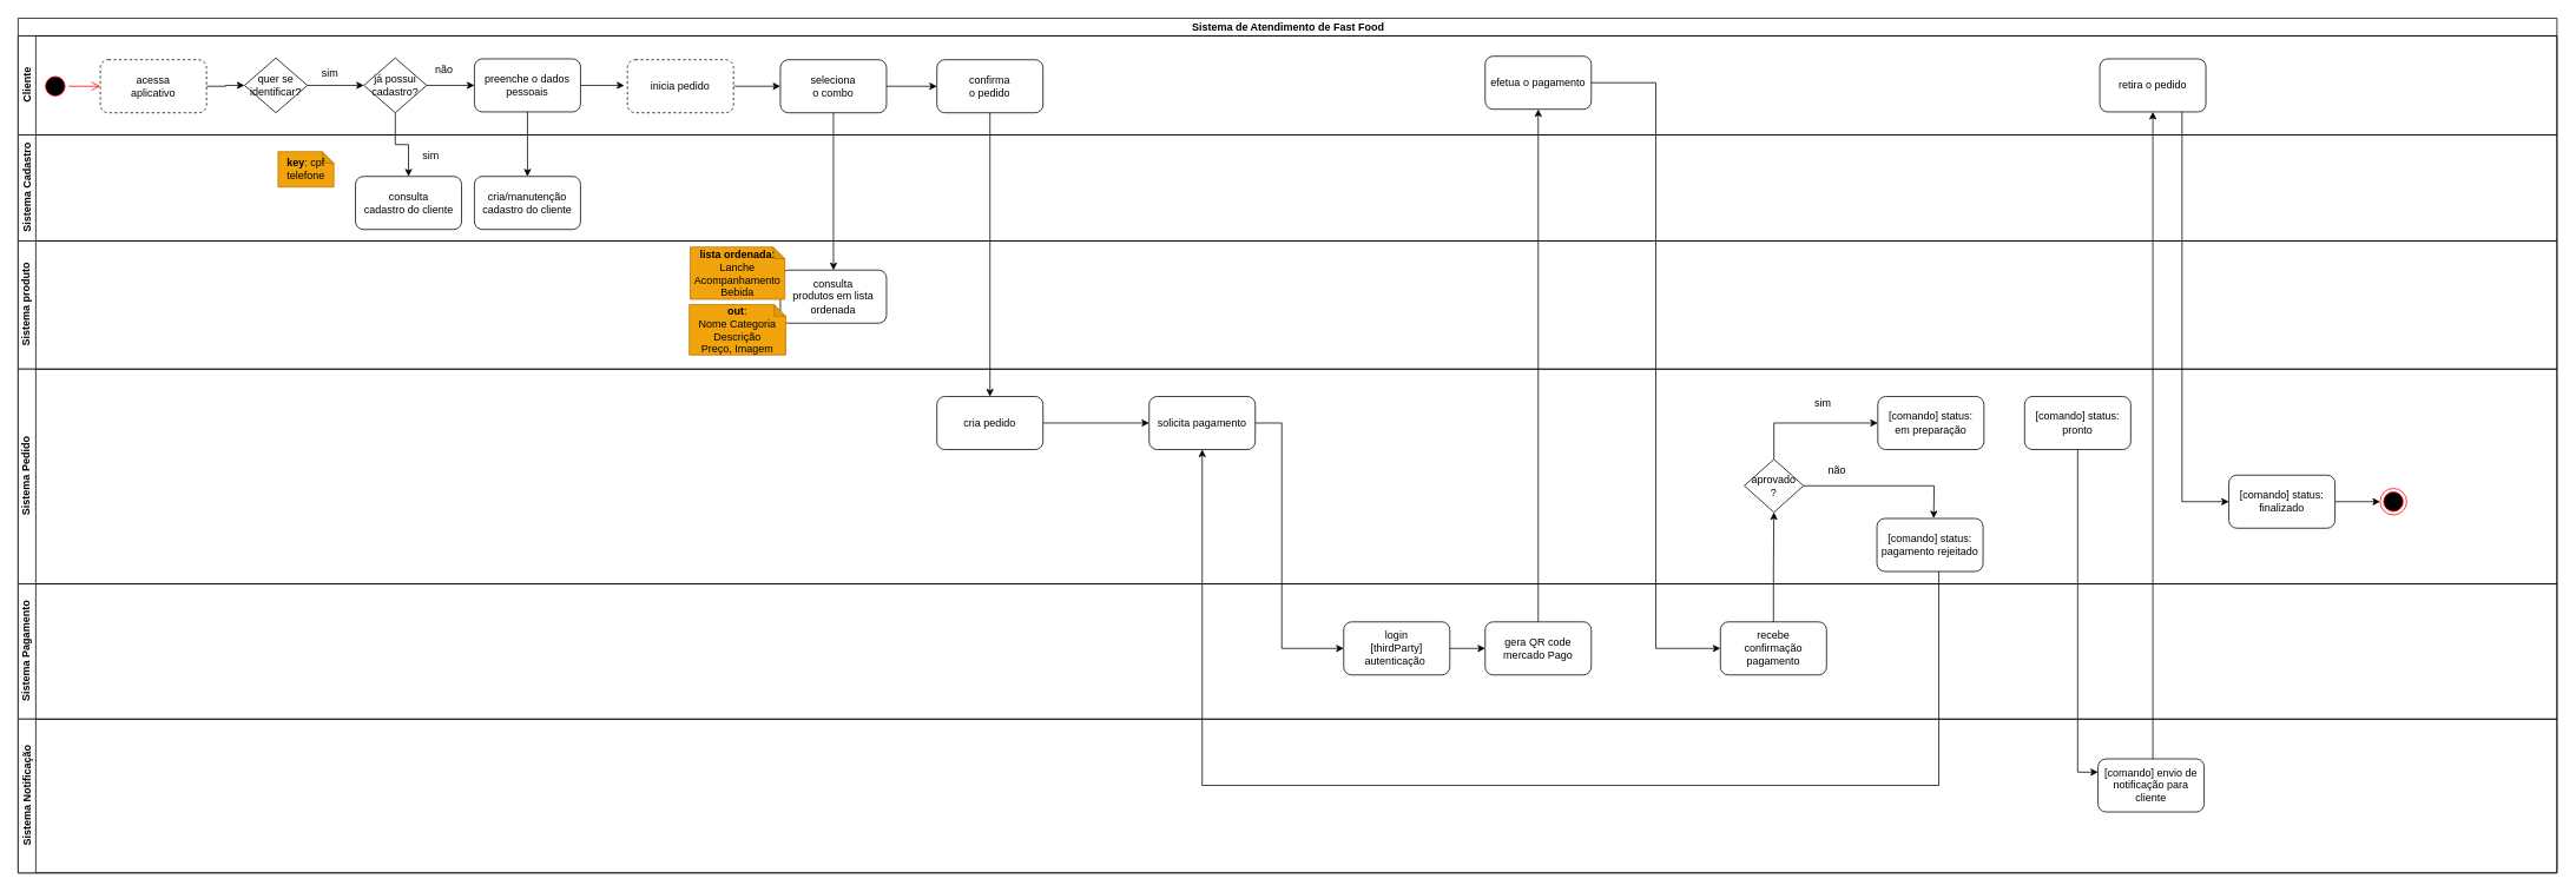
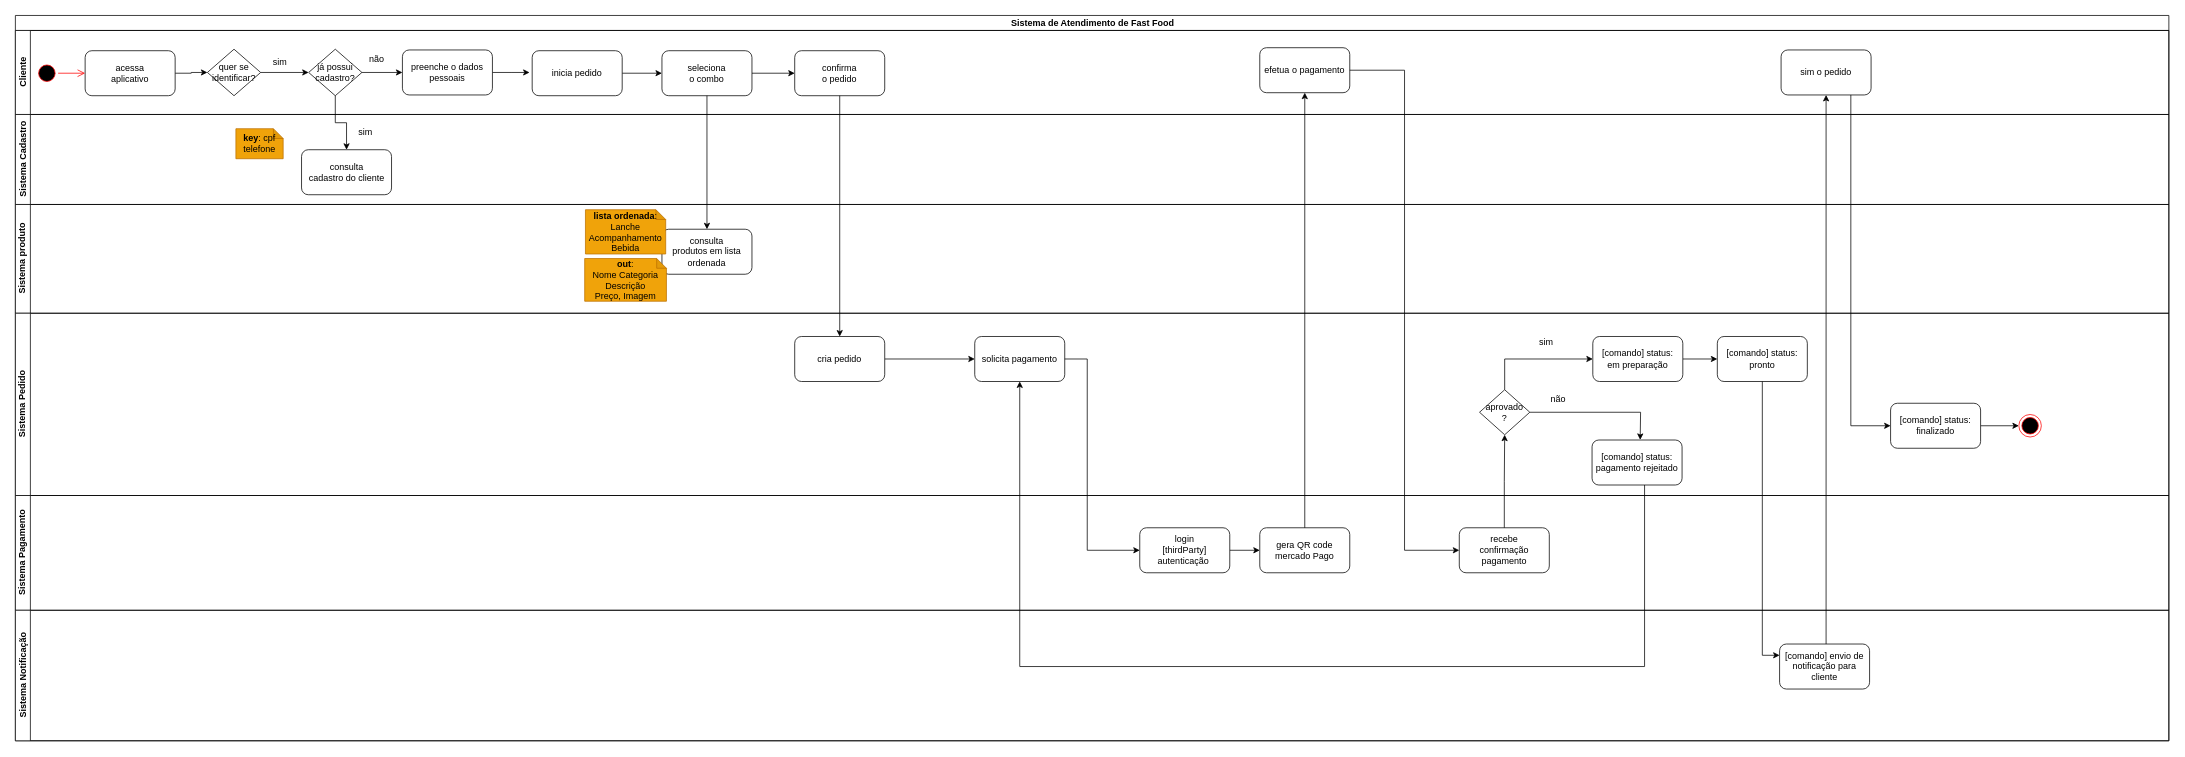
  <mxCell id="0" />
  <mxCell id="1" parent="0" />
  <mxCell id="2" value="Sistema de Atendimento de Fast Food" style="swimlane;childLayout=stackLayout;resizeParent=1;resizeParentMax=0;horizontal=1;startSize=20;horizontalStack=0;html=1;" parent="1" vertex="1"><mxGeometry x="20" y="20" width="2871" height="967" as="geometry" /></mxCell>
  <mxCell id="3" value="Cliente" style="swimlane;startSize=20;horizontal=0;html=1;" parent="2" vertex="1"><mxGeometry y="20" width="2871" height="112" as="geometry" /></mxCell>
  <mxCell id="4" style="edgeStyle=orthogonalEdgeStyle;rounded=0;orthogonalLoop=1;jettySize=auto;html=1;entryX=0;entryY=0.5;entryDx=0;entryDy=0;" parent="3" source="5" target="7" edge="1"><mxGeometry relative="1" as="geometry" /></mxCell>
- <mxCell id="5" value="acessa&lt;br&gt;aplicativo" style="rounded=1;whiteSpace=wrap;html=1;dashed=1;" parent="3" vertex="1"><mxGeometry x="93" y="27" width="120" height="60" as="geometry" /></mxCell>
+ <mxCell id="5" value="acessa&lt;br&gt;aplicativo" style="rounded=1;whiteSpace=wrap;html=1;" parent="3" vertex="1"><mxGeometry x="93" y="27" width="120" height="60" as="geometry" /></mxCell>
  <mxCell id="6" style="edgeStyle=orthogonalEdgeStyle;rounded=0;orthogonalLoop=1;jettySize=auto;html=1;entryX=0;entryY=0.5;entryDx=0;entryDy=0;" parent="3" source="7" target="11" edge="1"><mxGeometry relative="1" as="geometry" /></mxCell>
  <mxCell id="7" value="quer se&lt;br&gt;identificar?" style="rhombus;whiteSpace=wrap;html=1;" parent="3" vertex="1"><mxGeometry x="256" y="25" width="71" height="62" as="geometry" /></mxCell>
  <mxCell id="8" value="" style="ellipse;html=1;shape=startState;fillColor=#000000;strokeColor=#ff0000;" parent="3" vertex="1"><mxGeometry x="27" y="42" width="30" height="30" as="geometry" /></mxCell>
  <mxCell id="9" value="" style="edgeStyle=orthogonalEdgeStyle;html=1;verticalAlign=bottom;endArrow=open;endSize=8;strokeColor=#ff0000;rounded=0;entryX=0;entryY=0.5;entryDx=0;entryDy=0;" parent="3" source="8" target="5" edge="1"><mxGeometry relative="1" as="geometry"><mxPoint x="365" y="7" as="targetPoint" /></mxGeometry></mxCell>
  <mxCell id="10" style="edgeStyle=orthogonalEdgeStyle;rounded=0;orthogonalLoop=1;jettySize=auto;html=1;entryX=0;entryY=0.5;entryDx=0;entryDy=0;" parent="3" source="11" target="14" edge="1"><mxGeometry relative="1" as="geometry"><mxPoint x="511.392" y="56.0" as="targetPoint" /></mxGeometry></mxCell>
  <mxCell id="11" value="já possui&lt;br&gt;cadastro?" style="rhombus;whiteSpace=wrap;html=1;" parent="3" vertex="1"><mxGeometry x="391" y="25" width="71" height="62" as="geometry" /></mxCell>
  <mxCell id="12" value="sim" style="text;html=1;align=center;verticalAlign=middle;whiteSpace=wrap;rounded=0;" parent="3" vertex="1"><mxGeometry x="323" y="27" width="60" height="30" as="geometry" /></mxCell>
  <mxCell id="13" style="edgeStyle=orthogonalEdgeStyle;rounded=0;orthogonalLoop=1;jettySize=auto;html=1;" parent="3" source="14" edge="1"><mxGeometry relative="1" as="geometry"><mxPoint x="685.51" y="56" as="targetPoint" /></mxGeometry></mxCell>
  <mxCell id="14" value="preenche o dados pessoais" style="rounded=1;whiteSpace=wrap;html=1;" parent="3" vertex="1"><mxGeometry x="516" y="26" width="120" height="60" as="geometry" /></mxCell>
  <mxCell id="15" value="não" style="text;html=1;align=center;verticalAlign=middle;whiteSpace=wrap;rounded=0;" parent="3" vertex="1"><mxGeometry x="452" y="23" width="60" height="30" as="geometry" /></mxCell>
  <mxCell id="16" style="edgeStyle=orthogonalEdgeStyle;rounded=0;orthogonalLoop=1;jettySize=auto;html=1;" parent="3" source="17" target="19" edge="1"><mxGeometry relative="1" as="geometry" /></mxCell>
- <mxCell id="17" value="inicia pedido" style="rounded=1;whiteSpace=wrap;html=1;dashed=1;" parent="3" vertex="1"><mxGeometry x="689" y="27" width="120" height="60" as="geometry" /></mxCell>
+ <mxCell id="17" value="inicia pedido" style="rounded=1;whiteSpace=wrap;html=1;" parent="3" vertex="1"><mxGeometry x="689" y="27" width="120" height="60" as="geometry" /></mxCell>
  <mxCell id="18" style="edgeStyle=orthogonalEdgeStyle;rounded=0;orthogonalLoop=1;jettySize=auto;html=1;entryX=0;entryY=0.5;entryDx=0;entryDy=0;" parent="3" source="19" target="20" edge="1"><mxGeometry relative="1" as="geometry" /></mxCell>
  <mxCell id="19" value="seleciona&lt;br&gt;o combo" style="rounded=1;whiteSpace=wrap;html=1;" parent="3" vertex="1"><mxGeometry x="862" y="27" width="120" height="60" as="geometry" /></mxCell>
  <mxCell id="20" value="confirma&lt;br&gt;o pedido" style="rounded=1;whiteSpace=wrap;html=1;" parent="3" vertex="1"><mxGeometry x="1039" y="27" width="120" height="60" as="geometry" /></mxCell>
- <mxCell id="21" value="retira o pedido" style="rounded=1;whiteSpace=wrap;html=1;" parent="3" vertex="1"><mxGeometry x="2354" y="26" width="120" height="60" as="geometry" /></mxCell>
+ <mxCell id="21" value="sim o pedido" style="rounded=1;whiteSpace=wrap;html=1;" parent="3" vertex="1"><mxGeometry x="2354" y="26" width="120" height="60" as="geometry" /></mxCell>
  <mxCell id="22" value="efetua o pagamento" style="rounded=1;whiteSpace=wrap;html=1;" parent="3" vertex="1"><mxGeometry x="1659" y="23" width="120" height="60" as="geometry" /></mxCell>
  <mxCell id="23" value="Sistema Cadastro" style="swimlane;startSize=20;horizontal=0;html=1;" parent="2" vertex="1"><mxGeometry y="132" width="2871" height="120" as="geometry" /></mxCell>
  <mxCell id="24" value="consulta&lt;br&gt;cadastro do cliente" style="rounded=1;whiteSpace=wrap;html=1;" parent="23" vertex="1"><mxGeometry x="381.5" y="47" width="120" height="60" as="geometry" /></mxCell>
  <mxCell id="25" value="sim" style="text;html=1;align=center;verticalAlign=middle;whiteSpace=wrap;rounded=0;" parent="23" vertex="1"><mxGeometry x="437" y="9" width="60" height="30" as="geometry" /></mxCell>
- <mxCell id="26" value="cria/manutenção&lt;br&gt;cadastro do cliente" style="rounded=1;whiteSpace=wrap;html=1;" parent="23" vertex="1"><mxGeometry x="516" y="47" width="120" height="60" as="geometry" /></mxCell>
  <mxCell id="27" value="&lt;b&gt;key&lt;/b&gt;: cpf&lt;br&gt;telefone" style="shape=note;whiteSpace=wrap;html=1;backgroundOutline=1;darkOpacity=0.05;fillColor=#f0a30a;strokeColor=#BD7000;size=13;fontColor=#000000;" parent="23" vertex="1"><mxGeometry x="294" y="19" width="63" height="40" as="geometry" /></mxCell>
  <mxCell id="28" value="Sistema produto" style="swimlane;startSize=20;horizontal=0;html=1;" parent="2" vertex="1"><mxGeometry y="252" width="2871" height="145" as="geometry" /></mxCell>
  <mxCell id="29" value="consulta&lt;br&gt;produtos em lista ordenada" style="rounded=1;whiteSpace=wrap;html=1;" parent="28" vertex="1"><mxGeometry x="862" y="33" width="120" height="60" as="geometry" /></mxCell>
  <mxCell id="30" value="&lt;b&gt;lista ordenada&lt;/b&gt;:&lt;br&gt;Lanche&lt;br&gt;Acompanhamento&lt;br&gt;Bebida" style="shape=note;whiteSpace=wrap;html=1;backgroundOutline=1;darkOpacity=0.05;fillColor=#f0a30a;strokeColor=#BD7000;size=13;fontColor=#000000;" parent="28" vertex="1"><mxGeometry x="760" y="7" width="107" height="59" as="geometry" /></mxCell>
  <mxCell id="31" value="&lt;b&gt;out&lt;/b&gt;:&lt;br&gt;Nome Categoria&lt;br&gt;Descrição&lt;br&gt;Preço, Imagem" style="shape=note;whiteSpace=wrap;html=1;backgroundOutline=1;darkOpacity=0.05;fillColor=#f0a30a;strokeColor=#BD7000;size=13;fontColor=#000000;" parent="28" vertex="1"><mxGeometry x="759" y="72" width="109" height="57" as="geometry" /></mxCell>
  <mxCell id="32" value="Sistema Pedido" style="swimlane;startSize=20;horizontal=0;html=1;" parent="2" vertex="1"><mxGeometry y="397" width="2871" height="243" as="geometry" /></mxCell>
  <mxCell id="33" style="edgeStyle=orthogonalEdgeStyle;rounded=0;orthogonalLoop=1;jettySize=auto;html=1;entryX=0;entryY=0.5;entryDx=0;entryDy=0;" parent="32" source="34" target="47" edge="1"><mxGeometry relative="1" as="geometry"><mxPoint x="1209.431" y="61" as="targetPoint" /></mxGeometry></mxCell>
  <mxCell id="34" value="cria pedido" style="rounded=1;whiteSpace=wrap;html=1;" parent="32" vertex="1"><mxGeometry x="1039" y="31" width="120" height="60" as="geometry" /></mxCell>
+ <mxCell id="35" style="edgeStyle=orthogonalEdgeStyle;rounded=0;orthogonalLoop=1;jettySize=auto;html=1;" parent="32" source="36" target="37" edge="1"><mxGeometry relative="1" as="geometry" /></mxCell>
  <mxCell id="36" value="[comando] status:&lt;br&gt;em preparação" style="rounded=1;whiteSpace=wrap;html=1;" parent="32" vertex="1"><mxGeometry x="2103" y="31" width="120" height="60" as="geometry" /></mxCell>
  <mxCell id="37" value="[comando] status:&lt;br&gt;pronto" style="rounded=1;whiteSpace=wrap;html=1;" parent="32" vertex="1"><mxGeometry x="2269" y="31" width="120" height="60" as="geometry" /></mxCell>
  <mxCell id="38" style="edgeStyle=orthogonalEdgeStyle;rounded=0;orthogonalLoop=1;jettySize=auto;html=1;entryX=0;entryY=0.5;entryDx=0;entryDy=0;" parent="32" source="39" target="40" edge="1"><mxGeometry relative="1" as="geometry" /></mxCell>
  <mxCell id="39" value="[comando] status:&lt;br&gt;finalizado" style="rounded=1;whiteSpace=wrap;html=1;" parent="32" vertex="1"><mxGeometry x="2500" y="120" width="120" height="60" as="geometry" /></mxCell>
  <mxCell id="40" value="\f&lt;span style=&quot;color: rgba(0, 0, 0, 0); font-family: monospace; font-size: 0px; text-align: start;&quot;&gt;%3CmxGraphModel%3E%3Croot%3E%3CmxCell%20id%3D%220%22%2F%3E%3CmxCell%20id%3D%221%22%20parent%3D%220%22%2F%3E%3CmxCell%20id%3D%222%22%20value%3D%22efetua%20o%20pagamento%22%20style%3D%22rounded%3D1%3BwhiteSpace%3Dwrap%3Bhtml%3D1%3B%22%20vertex%3D%221%22%20parent%3D%221%22%3E%3CmxGeometry%20x%3D%221845%22%20y%3D%2257%22%20width%3D%22120%22%20height%3D%2260%22%20as%3D%22geometry%22%2F%3E%3C%2FmxCell%3E%3C%2Froot%3E%3C%2FmxGraphModel%3E&lt;/span&gt;" style="ellipse;html=1;shape=endState;fillColor=#000000;strokeColor=#ff0000;" parent="32" vertex="1"><mxGeometry x="2671" y="135" width="30" height="30" as="geometry" /></mxCell>
  <mxCell id="41" style="edgeStyle=orthogonalEdgeStyle;rounded=0;orthogonalLoop=1;jettySize=auto;html=1;entryX=0;entryY=0.5;entryDx=0;entryDy=0;" parent="32" source="43" target="36" edge="1"><mxGeometry relative="1" as="geometry"><Array as="points"><mxPoint x="1986" y="61" /></Array></mxGeometry></mxCell>
  <mxCell id="42" style="edgeStyle=orthogonalEdgeStyle;rounded=0;orthogonalLoop=1;jettySize=auto;html=1;" parent="32" source="43" edge="1"><mxGeometry relative="1" as="geometry"><mxPoint x="2166.167" y="168.833" as="targetPoint" /></mxGeometry></mxCell>
  <mxCell id="43" value="aprovado&lt;br&gt;?" style="rhombus;whiteSpace=wrap;html=1;" parent="32" vertex="1"><mxGeometry x="1952" y="102" width="67" height="60" as="geometry" /></mxCell>
  <mxCell id="44" value="sim" style="text;html=1;align=center;verticalAlign=middle;whiteSpace=wrap;rounded=0;" parent="32" vertex="1"><mxGeometry x="2011" y="24" width="60" height="30" as="geometry" /></mxCell>
  <mxCell id="45" value="[comando] status:&lt;br&gt;pagamento rejeitado" style="rounded=1;whiteSpace=wrap;html=1;" parent="32" vertex="1"><mxGeometry x="2102" y="169" width="120" height="60" as="geometry" /></mxCell>
  <mxCell id="46" value="não" style="text;html=1;align=center;verticalAlign=middle;whiteSpace=wrap;rounded=0;" parent="32" vertex="1"><mxGeometry x="2027" y="100" width="60" height="30" as="geometry" /></mxCell>
  <mxCell id="47" value="solicita pagamento" style="rounded=1;whiteSpace=wrap;html=1;" parent="32" vertex="1"><mxGeometry x="1279" y="31" width="120" height="60" as="geometry" /></mxCell>
  <mxCell id="48" style="edgeStyle=orthogonalEdgeStyle;rounded=0;orthogonalLoop=1;jettySize=auto;html=1;entryX=0.5;entryY=1;entryDx=0;entryDy=0;" parent="32" source="45" target="47" edge="1"><mxGeometry relative="1" as="geometry"><Array as="points"><mxPoint x="2172" y="471" /><mxPoint x="1339" y="471" /></Array></mxGeometry></mxCell>
  <mxCell id="49" value="Sistema Pagamento" style="swimlane;startSize=20;horizontal=0;html=1;" parent="2" vertex="1"><mxGeometry y="640" width="2871" height="153" as="geometry" /></mxCell>
  <mxCell id="50" value="gera QR code&lt;br&gt;mercado Pago" style="rounded=1;whiteSpace=wrap;html=1;" parent="49" vertex="1"><mxGeometry x="1659" y="43" width="120" height="60" as="geometry" /></mxCell>
  <mxCell id="51" style="edgeStyle=orthogonalEdgeStyle;rounded=0;orthogonalLoop=1;jettySize=auto;html=1;" parent="49" source="52" target="50" edge="1"><mxGeometry relative="1" as="geometry" /></mxCell>
  <mxCell id="52" value="login&lt;br&gt;[thirdParty]&lt;br&gt;autenticação&amp;nbsp;" style="rounded=1;whiteSpace=wrap;html=1;" parent="49" vertex="1"><mxGeometry x="1499" y="43" width="120" height="60" as="geometry" /></mxCell>
  <mxCell id="53" value="recebe&lt;br&gt;confirmação pagamento" style="rounded=1;whiteSpace=wrap;html=1;" parent="49" vertex="1"><mxGeometry x="1925" y="43" width="120" height="60" as="geometry" /></mxCell>
  <mxCell id="54" value="Sistema Notificação" style="swimlane;startSize=20;horizontal=0;html=1;" parent="2" vertex="1"><mxGeometry y="793" width="2871" height="174" as="geometry" /></mxCell>
  <mxCell id="55" value="[comando] envio de notificação para cliente" style="rounded=1;whiteSpace=wrap;html=1;" parent="54" vertex="1"><mxGeometry x="2352" y="45" width="120" height="60" as="geometry" /></mxCell>
  <mxCell id="56" style="edgeStyle=orthogonalEdgeStyle;rounded=0;orthogonalLoop=1;jettySize=auto;html=1;" parent="2" source="11" target="24" edge="1"><mxGeometry relative="1" as="geometry" /></mxCell>
- <mxCell id="57" style="edgeStyle=orthogonalEdgeStyle;rounded=0;orthogonalLoop=1;jettySize=auto;html=1;" parent="2" source="14" target="26" edge="1"><mxGeometry relative="1" as="geometry" /></mxCell>
  <mxCell id="58" style="edgeStyle=orthogonalEdgeStyle;rounded=0;orthogonalLoop=1;jettySize=auto;html=1;" parent="2" source="19" target="29" edge="1"><mxGeometry relative="1" as="geometry" /></mxCell>
  <mxCell id="59" style="edgeStyle=orthogonalEdgeStyle;rounded=0;orthogonalLoop=1;jettySize=auto;html=1;" parent="2" source="20" target="34" edge="1"><mxGeometry relative="1" as="geometry" /></mxCell>
  <mxCell id="60" style="edgeStyle=orthogonalEdgeStyle;rounded=0;orthogonalLoop=1;jettySize=auto;html=1;entryX=0.5;entryY=1;entryDx=0;entryDy=0;" parent="2" source="50" target="22" edge="1"><mxGeometry relative="1" as="geometry" /></mxCell>
  <mxCell id="61" style="edgeStyle=orthogonalEdgeStyle;rounded=0;orthogonalLoop=1;jettySize=auto;html=1;" parent="2" source="21" target="39" edge="1"><mxGeometry relative="1" as="geometry"><Array as="points"><mxPoint x="2447" y="547" /></Array></mxGeometry></mxCell>
  <mxCell id="62" style="edgeStyle=orthogonalEdgeStyle;rounded=0;orthogonalLoop=1;jettySize=auto;html=1;entryX=0.5;entryY=1;entryDx=0;entryDy=0;" parent="2" source="55" target="21" edge="1"><mxGeometry relative="1" as="geometry"><Array as="points"><mxPoint x="2414" y="794" /><mxPoint x="2414" y="794" /></Array></mxGeometry></mxCell>
  <mxCell id="63" style="edgeStyle=orthogonalEdgeStyle;rounded=0;orthogonalLoop=1;jettySize=auto;html=1;" parent="2" source="53" target="43" edge="1"><mxGeometry relative="1" as="geometry" /></mxCell>
  <mxCell id="64" style="edgeStyle=orthogonalEdgeStyle;rounded=0;orthogonalLoop=1;jettySize=auto;html=1;entryX=0;entryY=0.25;entryDx=0;entryDy=0;" parent="2" source="37" target="55" edge="1"><mxGeometry relative="1" as="geometry" /></mxCell>
  <mxCell id="65" style="edgeStyle=orthogonalEdgeStyle;rounded=0;orthogonalLoop=1;jettySize=auto;html=1;entryX=0;entryY=0.5;entryDx=0;entryDy=0;" parent="2" source="47" target="52" edge="1"><mxGeometry relative="1" as="geometry"><Array as="points"><mxPoint x="1429" y="458" /><mxPoint x="1429" y="713" /></Array></mxGeometry></mxCell>
  <mxCell id="66" style="edgeStyle=orthogonalEdgeStyle;rounded=0;orthogonalLoop=1;jettySize=auto;html=1;entryX=0;entryY=0.5;entryDx=0;entryDy=0;" parent="2" source="22" target="53" edge="1"><mxGeometry relative="1" as="geometry" /></mxCell>
